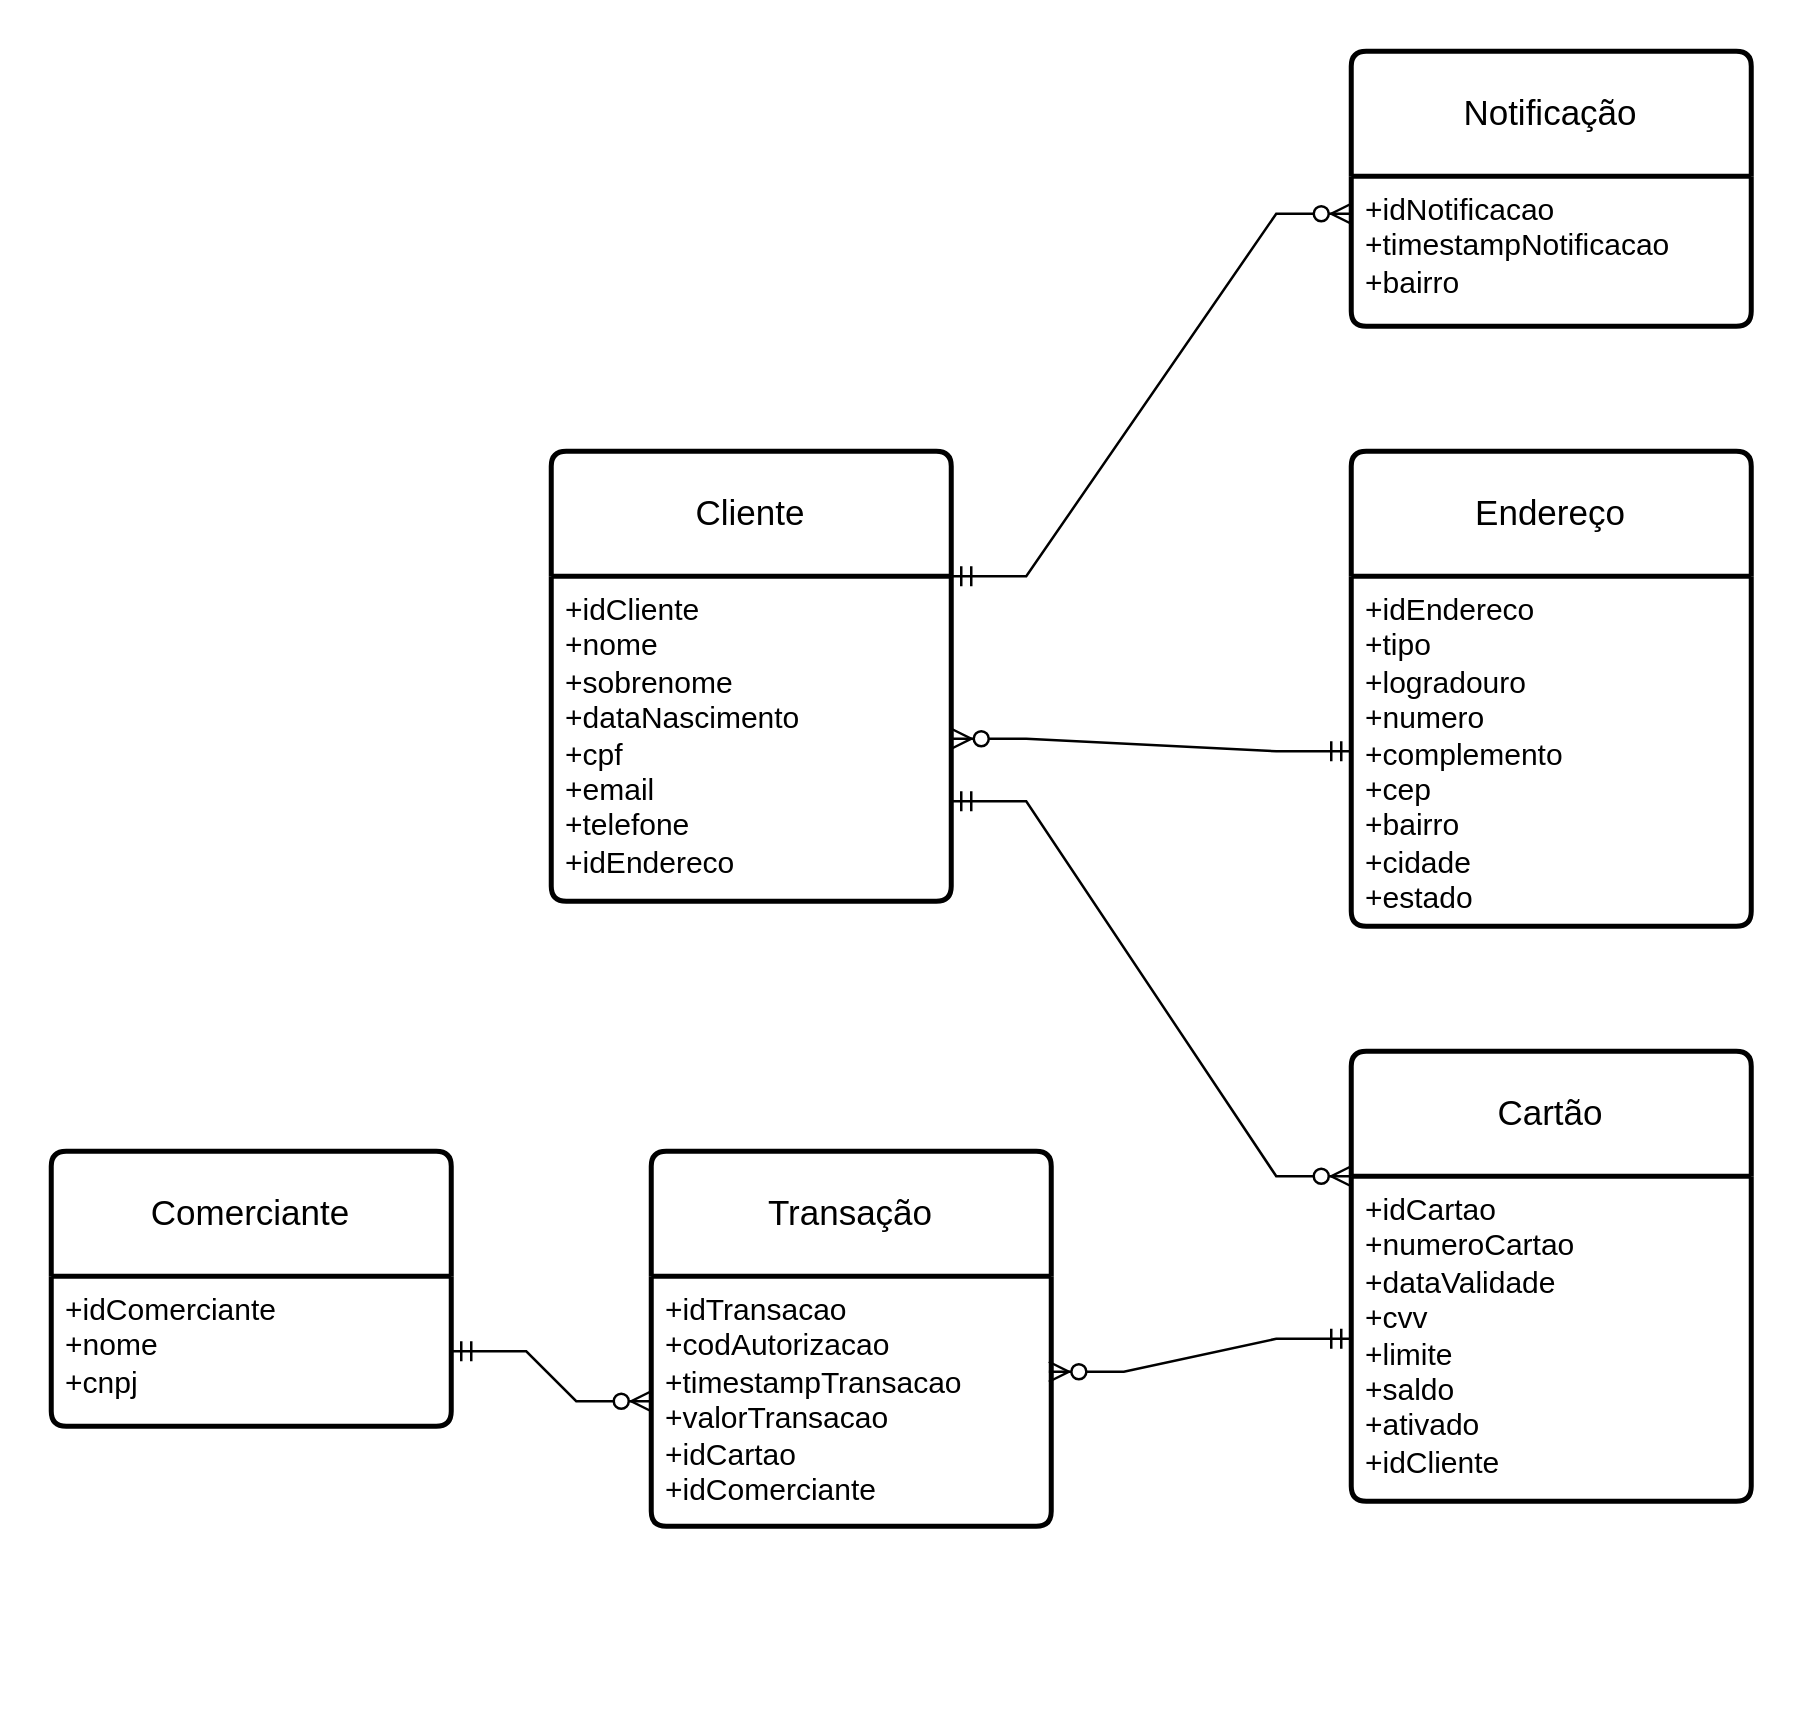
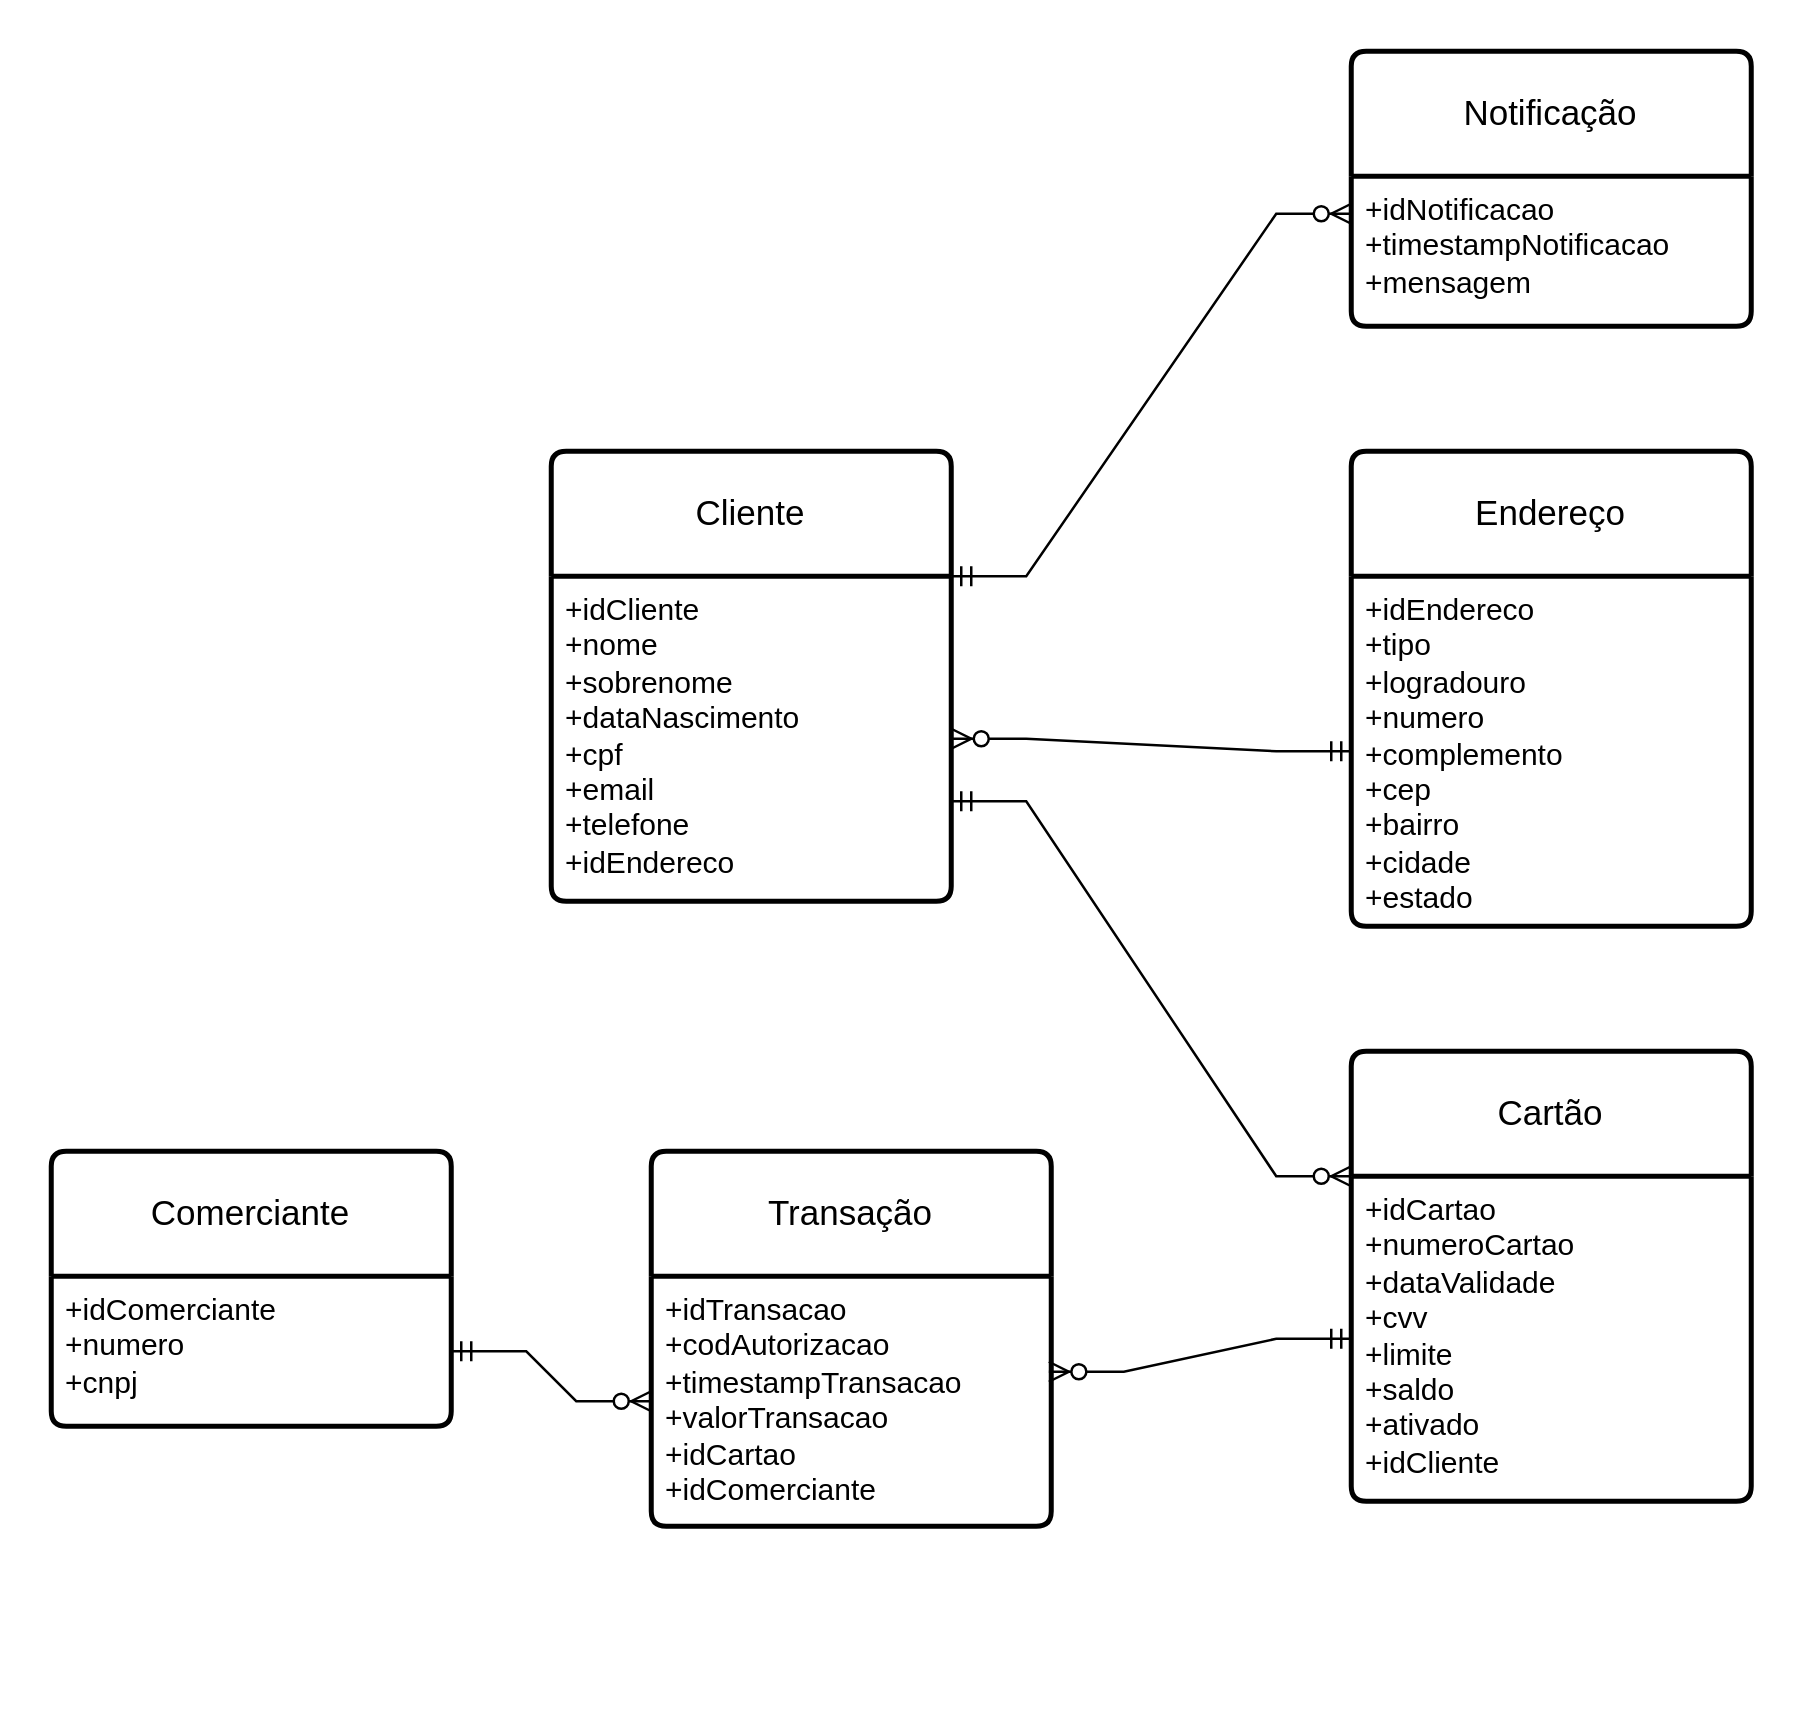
  <mxCell id="0" />
  <mxCell id="1" parent="0" />
  <mxCell id="2" value="Cliente" style="swimlane;childLayout=stackLayout;horizontal=1;startSize=50;horizontalStack=0;rounded=1;fontSize=14;fontStyle=0;strokeWidth=2;resizeParent=0;resizeLast=1;shadow=0;dashed=0;align=center;arcSize=4;whiteSpace=wrap;html=1;" parent="1" vertex="1"><mxGeometry x="220" y="180" width="160" height="180" as="geometry" /></mxCell>
  <mxCell id="3" value="+idCliente&lt;br&gt;+nome&lt;br&gt;+sobrenome&lt;div&gt;+dataNascimento&lt;/div&gt;&lt;div&gt;+cpf&lt;/div&gt;&lt;div&gt;+email&lt;/div&gt;&lt;div&gt;+telefone&lt;br&gt;&lt;/div&gt;&lt;div&gt;+idEndereco&lt;/div&gt;" style="align=left;strokeColor=none;fillColor=none;spacingLeft=4;fontSize=12;verticalAlign=top;resizable=0;rotatable=0;part=1;html=1;" parent="2" vertex="1"><mxGeometry y="50" width="160" height="130" as="geometry" /></mxCell>
  <mxCell id="4" value="Comerciante" style="swimlane;childLayout=stackLayout;horizontal=1;startSize=50;horizontalStack=0;rounded=1;fontSize=14;fontStyle=0;strokeWidth=2;resizeParent=0;resizeLast=1;shadow=0;dashed=0;align=center;arcSize=4;whiteSpace=wrap;html=1;" parent="1" vertex="1"><mxGeometry x="20" y="460" width="160" height="110" as="geometry" /></mxCell>
- <mxCell id="5" value="+idComerciante&lt;br&gt;+nome&lt;br&gt;+cnpj" style="align=left;strokeColor=none;fillColor=none;spacingLeft=4;fontSize=12;verticalAlign=top;resizable=0;rotatable=0;part=1;html=1;" parent="4" vertex="1"><mxGeometry y="50" width="160" height="60" as="geometry" /></mxCell>
+ <mxCell id="5" value="+idComerciante&lt;br&gt;+numero&lt;br&gt;+cnpj" style="align=left;strokeColor=none;fillColor=none;spacingLeft=4;fontSize=12;verticalAlign=top;resizable=0;rotatable=0;part=1;html=1;" parent="4" vertex="1"><mxGeometry y="50" width="160" height="60" as="geometry" /></mxCell>
  <mxCell id="6" value="Cartão" style="swimlane;childLayout=stackLayout;horizontal=1;startSize=50;horizontalStack=0;rounded=1;fontSize=14;fontStyle=0;strokeWidth=2;resizeParent=0;resizeLast=1;shadow=0;dashed=0;align=center;arcSize=4;whiteSpace=wrap;html=1;" parent="1" vertex="1"><mxGeometry x="540" y="420" width="160" height="180" as="geometry" /></mxCell>
  <mxCell id="7" value="+idCartao&lt;br&gt;+numeroCartao&lt;br&gt;+dataValidade&lt;div&gt;+cvv&lt;/div&gt;&lt;div&gt;+limite&lt;/div&gt;&lt;div&gt;+saldo&lt;/div&gt;&lt;div&gt;+ativado&lt;/div&gt;&lt;div&gt;+idCliente&lt;/div&gt;" style="align=left;strokeColor=none;fillColor=none;spacingLeft=4;fontSize=12;verticalAlign=top;resizable=0;rotatable=0;part=1;html=1;" parent="6" vertex="1"><mxGeometry y="50" width="160" height="130" as="geometry" /></mxCell>
  <mxCell id="8" value="Transação" style="swimlane;childLayout=stackLayout;horizontal=1;startSize=50;horizontalStack=0;rounded=1;fontSize=14;fontStyle=0;strokeWidth=2;resizeParent=0;resizeLast=1;shadow=0;dashed=0;align=center;arcSize=4;whiteSpace=wrap;html=1;" parent="1" vertex="1"><mxGeometry x="260" y="460" width="160" height="150" as="geometry" /></mxCell>
  <mxCell id="9" value="+idTransacao&lt;br&gt;+codAutorizacao&lt;br&gt;+timestampTransacao&lt;div&gt;+valorTransacao&lt;/div&gt;&lt;div&gt;+idCartao&lt;/div&gt;&lt;div&gt;+idComerciante&lt;/div&gt;" style="align=left;strokeColor=none;fillColor=none;spacingLeft=4;fontSize=12;verticalAlign=top;resizable=0;rotatable=0;part=1;html=1;" parent="8" vertex="1"><mxGeometry y="50" width="160" height="100" as="geometry" /></mxCell>
  <mxCell id="10" value="Endereço" style="swimlane;childLayout=stackLayout;horizontal=1;startSize=50;horizontalStack=0;rounded=1;fontSize=14;fontStyle=0;strokeWidth=2;resizeParent=0;resizeLast=1;shadow=0;dashed=0;align=center;arcSize=4;whiteSpace=wrap;html=1;" parent="1" vertex="1"><mxGeometry x="540" y="180" width="160" height="190" as="geometry" /></mxCell>
  <mxCell id="11" value="+idEndereco&lt;br&gt;+tipo&lt;br&gt;+logradouro&lt;div&gt;+numero&lt;/div&gt;&lt;div&gt;+complemento&lt;/div&gt;&lt;div&gt;+cep&lt;/div&gt;&lt;div&gt;+bairro&lt;/div&gt;&lt;div&gt;+cidade&lt;/div&gt;&lt;div&gt;+estado&lt;/div&gt;" style="align=left;strokeColor=none;fillColor=none;spacingLeft=4;fontSize=12;verticalAlign=top;resizable=0;rotatable=0;part=1;html=1;" parent="10" vertex="1"><mxGeometry y="50" width="160" height="140" as="geometry" /></mxCell>
  <mxCell id="12" value="Notificação" style="swimlane;childLayout=stackLayout;horizontal=1;startSize=50;horizontalStack=0;rounded=1;fontSize=14;fontStyle=0;strokeWidth=2;resizeParent=0;resizeLast=1;shadow=0;dashed=0;align=center;arcSize=4;whiteSpace=wrap;html=1;" parent="1" vertex="1"><mxGeometry x="540" width="160" height="110" as="geometry" y="20" /></mxCell>
- <mxCell id="13" value="+idNotificacao&lt;br&gt;+timestampNotificacao&lt;br&gt;&lt;div&gt;+bairro&lt;/div&gt;" style="align=left;strokeColor=none;fillColor=none;spacingLeft=4;fontSize=12;verticalAlign=top;resizable=0;rotatable=0;part=1;html=1;" parent="12" vertex="1"><mxGeometry y="50" width="160" height="60" as="geometry" /></mxCell>
+ <mxCell id="13" value="+idNotificacao&lt;br&gt;+timestampNotificacao&lt;br&gt;&lt;div&gt;+mensagem&lt;/div&gt;" style="align=left;strokeColor=none;fillColor=none;spacingLeft=4;fontSize=12;verticalAlign=top;resizable=0;rotatable=0;part=1;html=1;" parent="12" vertex="1"><mxGeometry y="50" width="160" height="60" as="geometry" /></mxCell>
  <mxCell id="14" value="" style="edgeStyle=entityRelationEdgeStyle;fontSize=12;html=1;endArrow=ERzeroToMany;startArrow=ERmandOne;rounded=0;exitX=1;exitY=0.75;exitDx=0;exitDy=0;entryX=0;entryY=0;entryDx=0;entryDy=0;" parent="1" target="7" edge="1"><mxGeometry width="100" height="100" relative="1" as="geometry"><mxPoint x="380" y="320" as="sourcePoint" /><mxPoint x="540" y="500" as="targetPoint" /><Array as="points"><mxPoint x="430" y="387.5" /><mxPoint x="410" y="397.5" /><mxPoint x="400" y="367.5" /><mxPoint x="520" y="367.5" /></Array></mxGeometry></mxCell>
  <mxCell id="15" value="" style="edgeStyle=entityRelationEdgeStyle;fontSize=12;html=1;endArrow=ERzeroToMany;startArrow=ERmandOne;rounded=0;entryX=1;entryY=0.5;entryDx=0;entryDy=0;exitX=0;exitY=0.5;exitDx=0;exitDy=0;" parent="1" source="11" target="3" edge="1"><mxGeometry width="100" height="100" relative="1" as="geometry"><mxPoint x="440" y="520" as="sourcePoint" /><mxPoint x="540" y="420" as="targetPoint" /></mxGeometry></mxCell>
  <mxCell id="16" value="" style="edgeStyle=entityRelationEdgeStyle;fontSize=12;html=1;endArrow=ERzeroToMany;startArrow=ERmandOne;rounded=0;exitX=1;exitY=0.5;exitDx=0;exitDy=0;entryX=0;entryY=0.5;entryDx=0;entryDy=0;" parent="1" source="5" target="9" edge="1"><mxGeometry width="100" height="100" relative="1" as="geometry"><mxPoint x="440" y="520" as="sourcePoint" /><mxPoint x="540" y="420" as="targetPoint" /><Array as="points"><mxPoint x="270" y="550" /></Array></mxGeometry></mxCell>
  <mxCell id="17" value="" style="edgeStyle=entityRelationEdgeStyle;fontSize=12;html=1;endArrow=ERzeroToMany;startArrow=ERmandOne;rounded=0;exitX=0;exitY=0.5;exitDx=0;exitDy=0;entryX=0.994;entryY=0.382;entryDx=0;entryDy=0;entryPerimeter=0;" parent="1" source="7" target="9" edge="1"><mxGeometry width="100" height="100" relative="1" as="geometry"><mxPoint x="450" y="660" as="sourcePoint" /><mxPoint x="530" y="680" as="targetPoint" /><Array as="points"><mxPoint x="540" y="670" /><mxPoint x="430" y="550" /></Array></mxGeometry></mxCell>
  <mxCell id="18" value="" style="edgeStyle=entityRelationEdgeStyle;fontSize=12;html=1;endArrow=ERzeroToMany;startArrow=ERmandOne;rounded=0;entryX=0;entryY=0.25;entryDx=0;entryDy=0;exitX=1;exitY=0;exitDx=0;exitDy=0;" parent="1" source="3" target="13" edge="1"><mxGeometry width="100" height="100" relative="1" as="geometry"><mxPoint x="250" y="370" as="sourcePoint" /><mxPoint x="350" y="270" as="targetPoint" /></mxGeometry></mxCell>
